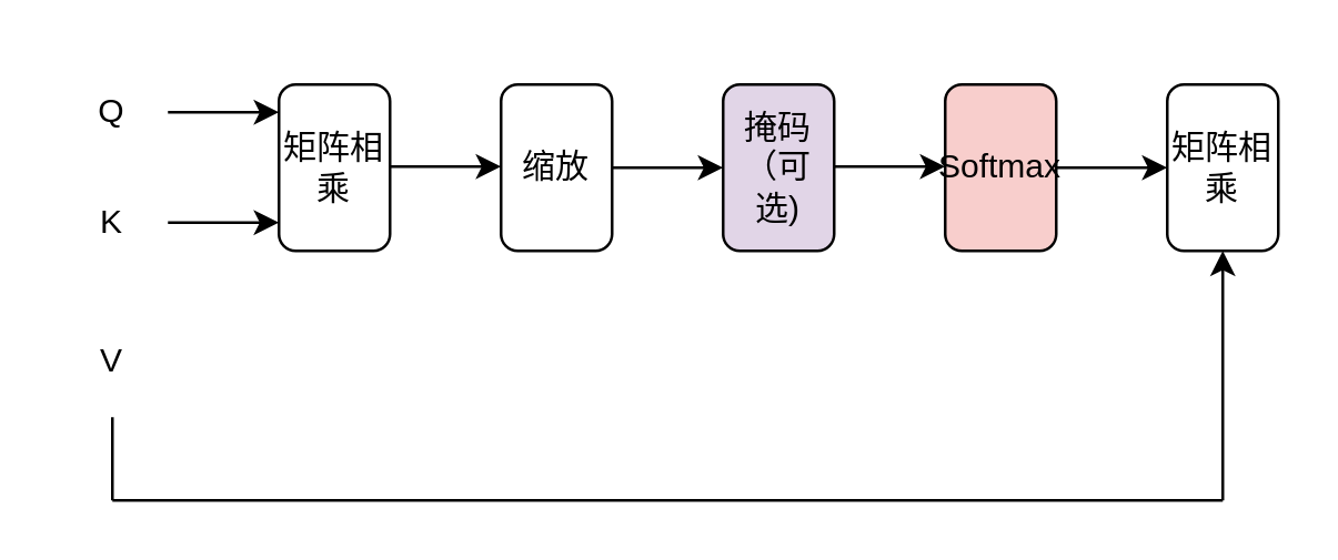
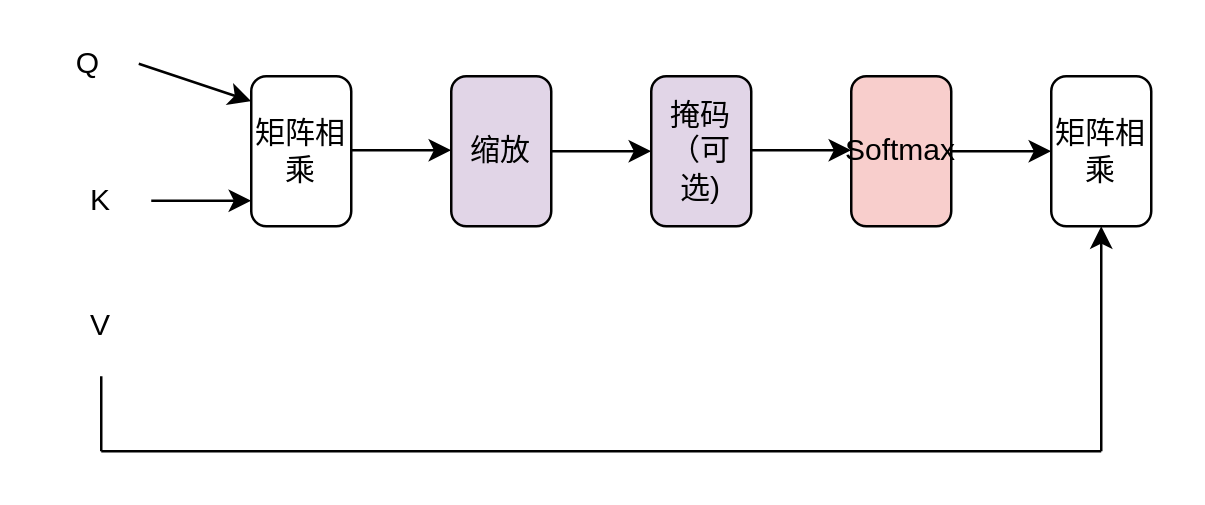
  <mxCell id="0" />
  <mxCell id="1" parent="0" />
- <mxCell id="2" value="Q" style="text;html=1;strokeColor=none;fillColor=none;align=center;verticalAlign=middle;whiteSpace=wrap;rounded=0;" vertex="1" parent="1"><mxGeometry x="20" y="20" width="40" height="40" as="geometry" /></mxCell>
+ <mxCell id="2" value="Q" style="text;html=1;strokeColor=none;fillColor=none;align=center;verticalAlign=middle;whiteSpace=wrap;rounded=0;" vertex="1" parent="1"><mxGeometry x="15" y="5" width="40" height="40" as="geometry" /></mxCell>
  <mxCell id="3" value="K" style="text;html=1;strokeColor=none;fillColor=none;align=center;verticalAlign=middle;whiteSpace=wrap;rounded=0;" vertex="1" parent="1"><mxGeometry x="20" y="60" width="40" height="40" as="geometry" /></mxCell>
  <mxCell id="4" value="V" style="text;html=1;strokeColor=none;fillColor=none;align=center;verticalAlign=middle;whiteSpace=wrap;rounded=0;" vertex="1" parent="1"><mxGeometry x="20" y="110" width="40" height="40" as="geometry" /></mxCell>
  <mxCell id="5" value="" style="endArrow=classic;html=1;rounded=0;exitX=1;exitY=0.5;exitDx=0;exitDy=0;" edge="1" parent="1" source="2"><mxGeometry width="50" height="50" relative="1" as="geometry"><mxPoint x="150" y="50" as="sourcePoint" /><mxPoint x="100" y="40" as="targetPoint" /></mxGeometry></mxCell>
  <mxCell id="6" value="" style="endArrow=classic;html=1;rounded=0;exitX=1;exitY=0.5;exitDx=0;exitDy=0;" edge="1" parent="1"><mxGeometry width="50" height="50" relative="1" as="geometry"><mxPoint x="60" y="79.8" as="sourcePoint" /><mxPoint x="100" y="79.8" as="targetPoint" /></mxGeometry></mxCell>
  <mxCell id="7" value="矩阵相乘" style="rounded=1;whiteSpace=wrap;html=1;" vertex="1" parent="1"><mxGeometry x="100" y="30" width="40" height="60" as="geometry" /></mxCell>
  <mxCell id="8" value="" style="endArrow=classic;html=1;rounded=0;exitX=1;exitY=0.5;exitDx=0;exitDy=0;" edge="1" parent="1"><mxGeometry width="50" height="50" relative="1" as="geometry"><mxPoint x="140" y="59.6" as="sourcePoint" /><mxPoint x="180" y="59.6" as="targetPoint" /></mxGeometry></mxCell>
- <mxCell id="9" value="缩放" style="rounded=1;whiteSpace=wrap;html=1;" vertex="1" parent="1"><mxGeometry x="180" y="30" width="40" height="60" as="geometry" /></mxCell>
+ <mxCell id="9" value="缩放" style="rounded=1;whiteSpace=wrap;html=1;fillColor=#e1d5e7;" vertex="1" parent="1"><mxGeometry x="180" y="30" width="40" height="60" as="geometry" /></mxCell>
  <mxCell id="10" value="" style="endArrow=classic;html=1;rounded=0;exitX=1;exitY=0.5;exitDx=0;exitDy=0;" edge="1" parent="1"><mxGeometry width="50" height="50" relative="1" as="geometry"><mxPoint x="220" y="60" as="sourcePoint" /><mxPoint x="260" y="60" as="targetPoint" /></mxGeometry></mxCell>
  <mxCell id="11" value="掩码&lt;br&gt;（可选)" style="rounded=1;whiteSpace=wrap;html=1;fillColor=#e1d5e7;" vertex="1" parent="1"><mxGeometry x="260" y="30" width="40" height="60" as="geometry" /></mxCell>
  <mxCell id="12" value="" style="endArrow=classic;html=1;rounded=0;exitX=1;exitY=0.5;exitDx=0;exitDy=0;" edge="1" parent="1"><mxGeometry width="50" height="50" relative="1" as="geometry"><mxPoint x="300" y="59.6" as="sourcePoint" /><mxPoint x="340" y="59.6" as="targetPoint" /></mxGeometry></mxCell>
  <mxCell id="13" value="Softmax" style="rounded=1;whiteSpace=wrap;html=1;fillColor=#f8cecc;" vertex="1" parent="1"><mxGeometry x="340" y="30" width="40" height="60" as="geometry" /></mxCell>
  <mxCell id="14" value="" style="endArrow=classic;html=1;rounded=0;exitX=1;exitY=0.5;exitDx=0;exitDy=0;" edge="1" parent="1"><mxGeometry width="50" height="50" relative="1" as="geometry"><mxPoint x="380" y="60" as="sourcePoint" /><mxPoint x="420" y="60" as="targetPoint" /></mxGeometry></mxCell>
  <mxCell id="15" value="矩阵相乘" style="rounded=1;whiteSpace=wrap;html=1;" vertex="1" parent="1"><mxGeometry x="420" y="30" width="40" height="60" as="geometry" /></mxCell>
  <mxCell id="16" value="" style="endArrow=none;html=1;rounded=0;" edge="1" parent="1" target="4"><mxGeometry width="50" height="50" relative="1" as="geometry"><mxPoint x="40" y="180" as="sourcePoint" /><mxPoint x="110" y="170" as="targetPoint" /></mxGeometry></mxCell>
  <mxCell id="17" value="" style="endArrow=none;html=1;rounded=0;" edge="1" parent="1"><mxGeometry width="50" height="50" relative="1" as="geometry"><mxPoint x="440" y="180" as="sourcePoint" /><mxPoint x="40" y="180" as="targetPoint" /></mxGeometry></mxCell>
  <mxCell id="18" value="" style="endArrow=classic;html=1;rounded=0;entryX=0.5;entryY=1;entryDx=0;entryDy=0;" edge="1" parent="1" target="15"><mxGeometry width="50" height="50" relative="1" as="geometry"><mxPoint x="440" y="180" as="sourcePoint" /><mxPoint x="470" y="130" as="targetPoint" /></mxGeometry></mxCell>
